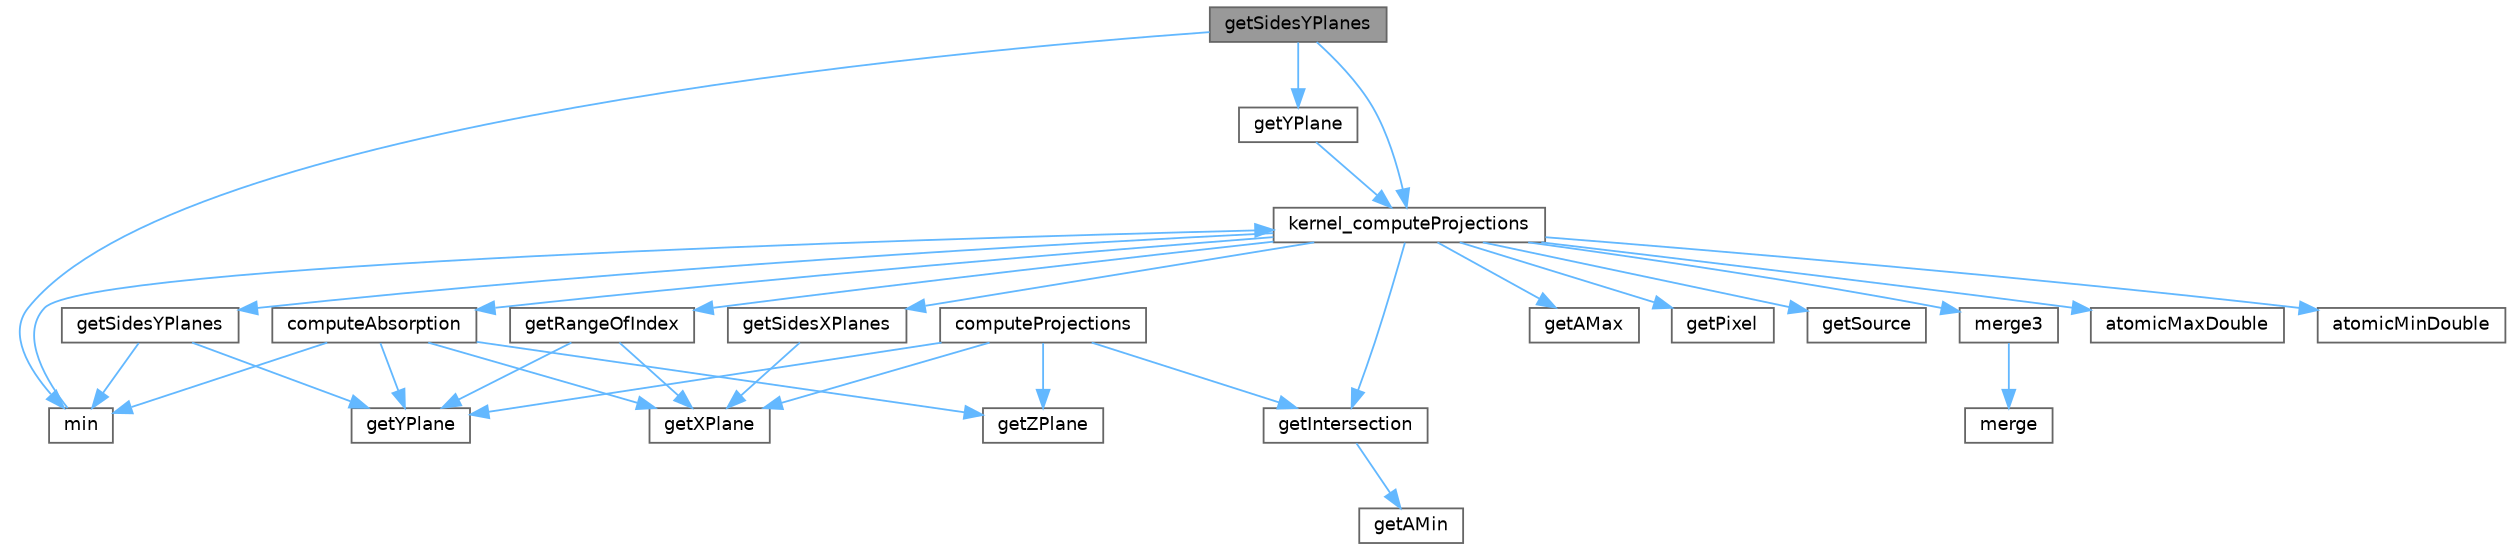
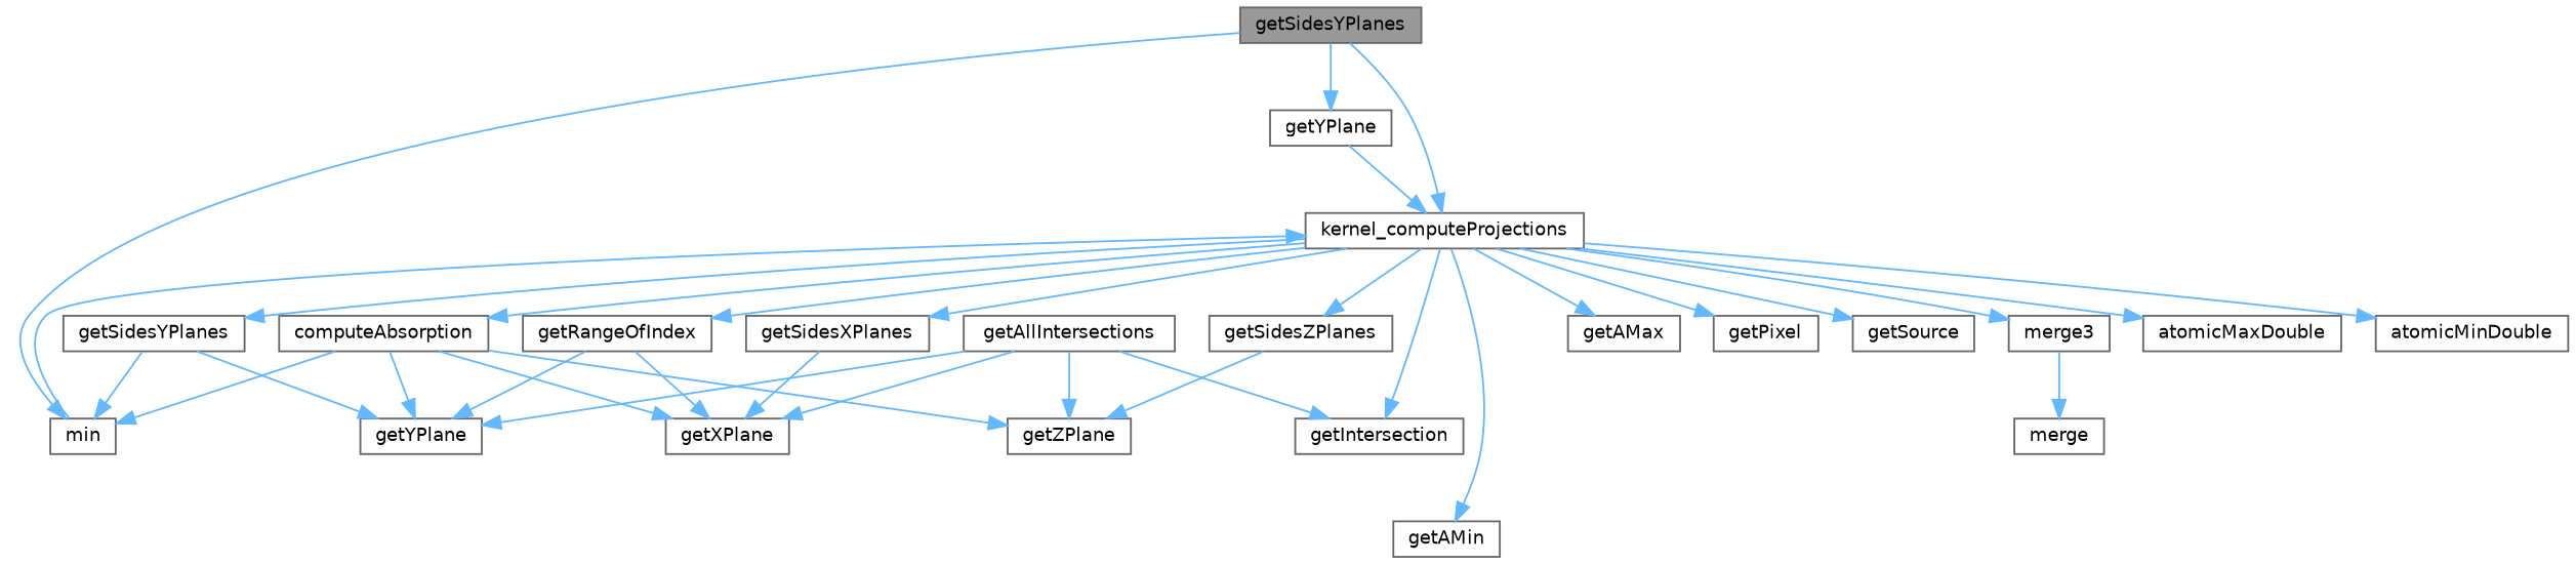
  digraph {
    rankdir=TB
    node [color=grey40 fillcolor=white fontname=Helvetica fontsize=10 shape=box style=filled]
    edge [color=steelblue1 fontname=Helvetica fontsize=10 labelfontname=Helvetica labelfontsize=10 style=solid]
    n1 [color=gray40 fillcolor=grey60 fontcolor=black height=0.2 label=getSidesYPlanes width=0.4]
    n2 [height=0.2 label=getYPlane width=0.4]
    n3 [height=0.2 label=kernel_computeProjections width=0.4]
    n4 [height=0.2 label=min width=0.4]
    n5 [height=0.2 label=atomicMaxDouble width=0.4]
    n6 [height=0.2 label=atomicMinDouble width=0.4]
    n7 [height=0.2 label=computeAbsorption width=0.4]
    n8 [height=0.2 label=getIntersection width=0.4]
    n9 [height=0.2 label=getAMax width=0.4]
    n10 [height=0.2 label=getAMin width=0.4]
    n11 [height=0.2 label=getPixel width=0.4]
    n12 [height=0.2 label=getRangeOfIndex width=0.4]
    n13 [height=0.2 label=getSidesXPlanes width=0.4]
    n14 [height=0.2 label=getSidesYPlanes width=0.4]
+   n15 [height=0.2 label=getSidesZPlanes width=0.4]
    n16 [height=0.2 label=getSource width=0.4]
    n17 [height=0.2 label=merge3 width=0.4]
    n18 [height=0.2 label=getXPlane width=0.4]
    n19 [height=0.2 label=getYPlane width=0.4]
    n20 [height=0.2 label=getZPlane width=0.4]
-   n21 [height=0.2 label=computeProjections width=0.4]
+   n21 [height=0.2 label=getAllIntersections width=0.4]
    n22 [height=0.2 label=merge width=0.4]
    n1 -> n2
    n1 -> n3
    n1 -> n4
    n2 -> n3
    n3 -> n5
    n3 -> n6
    n3 -> n7
    n3 -> n8
    n3 -> n9
-   n8 -> n10
+   n3 -> n10
    n3 -> n11
    n3 -> n12
    n3 -> n13
    n3 -> n14
+   n3 -> n15
    n3 -> n16
    n3 -> n17
    n4 -> n3
    n7 -> n4
    n7 -> n18
    n7 -> n19
    n7 -> n20
    n12 -> n18
    n12 -> n19
    n13 -> n18
    n14 -> n4
    n14 -> n19
+   n15 -> n20
    n17 -> n22
    n21 -> n8
    n21 -> n18
    n21 -> n19
    n21 -> n20
  }
